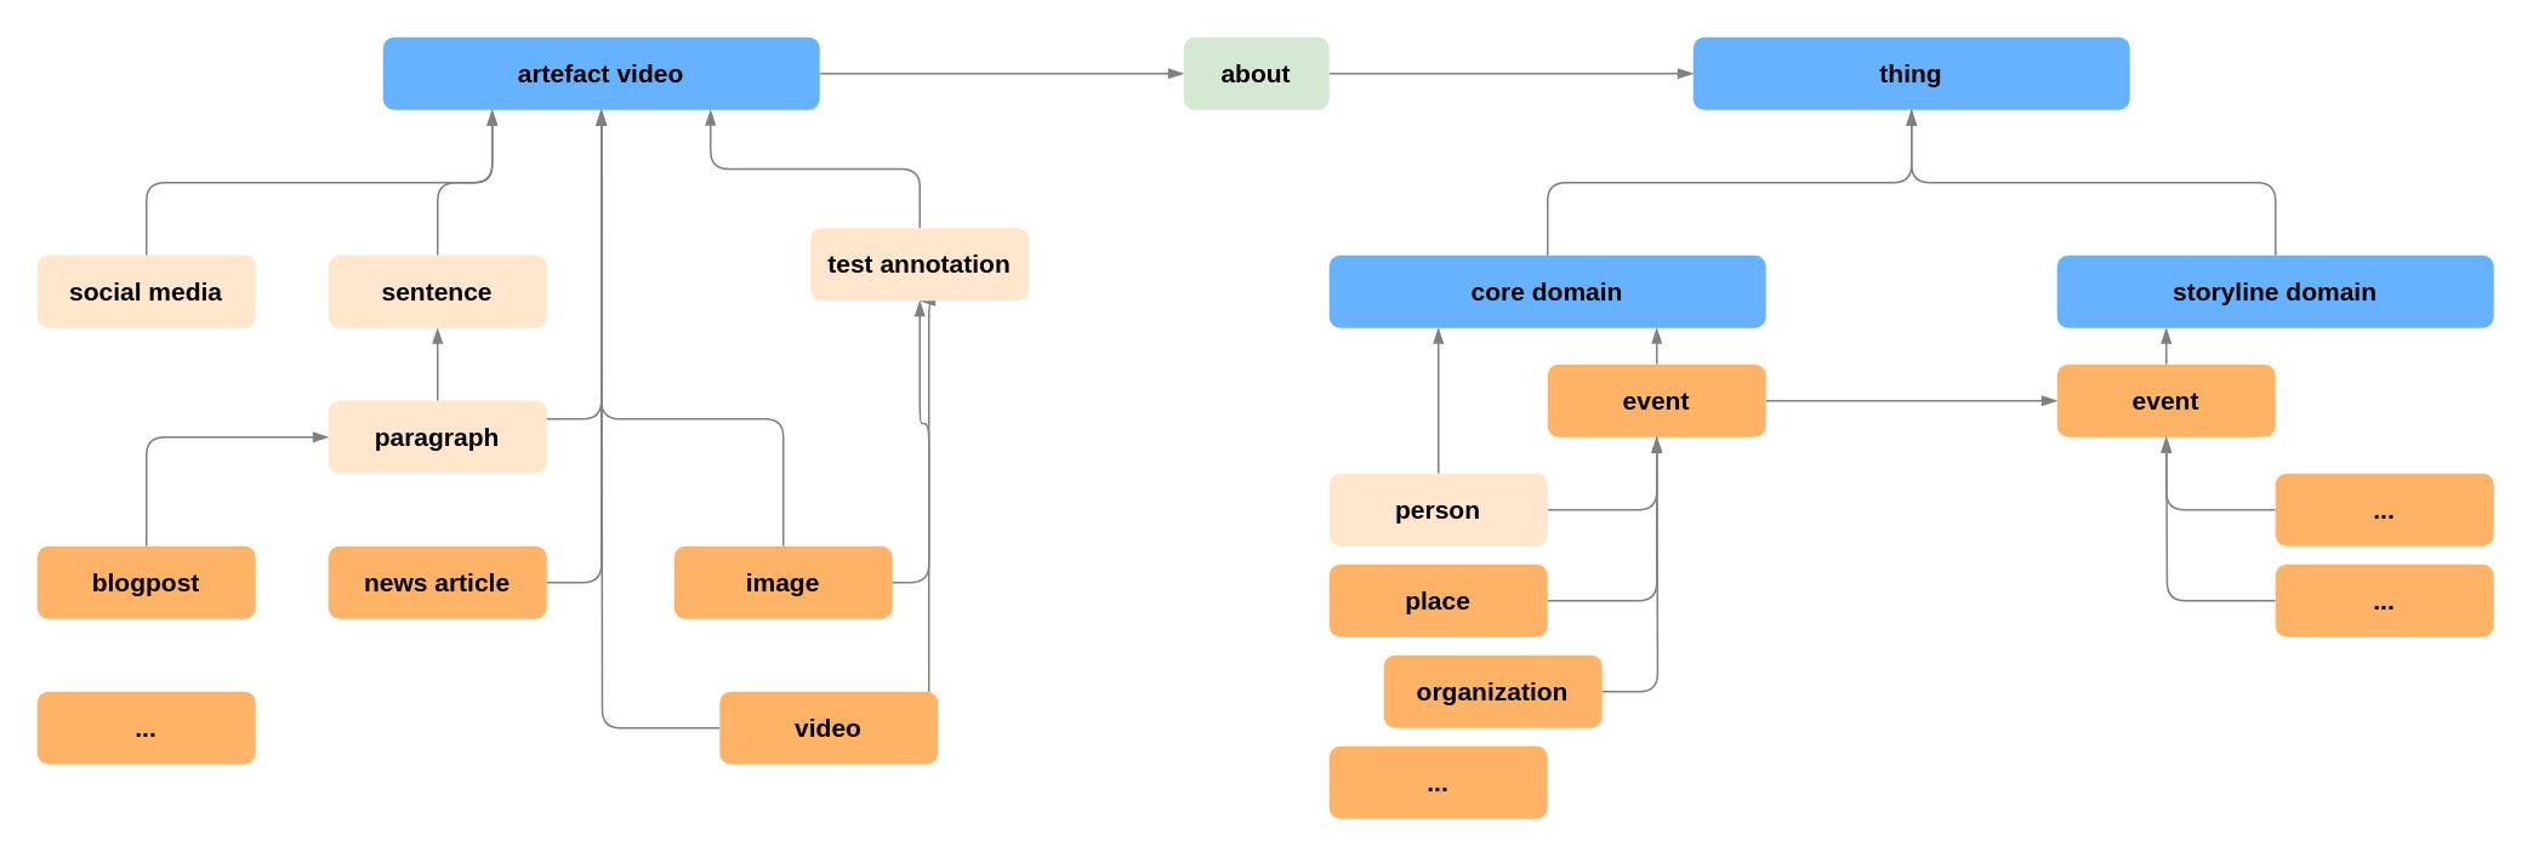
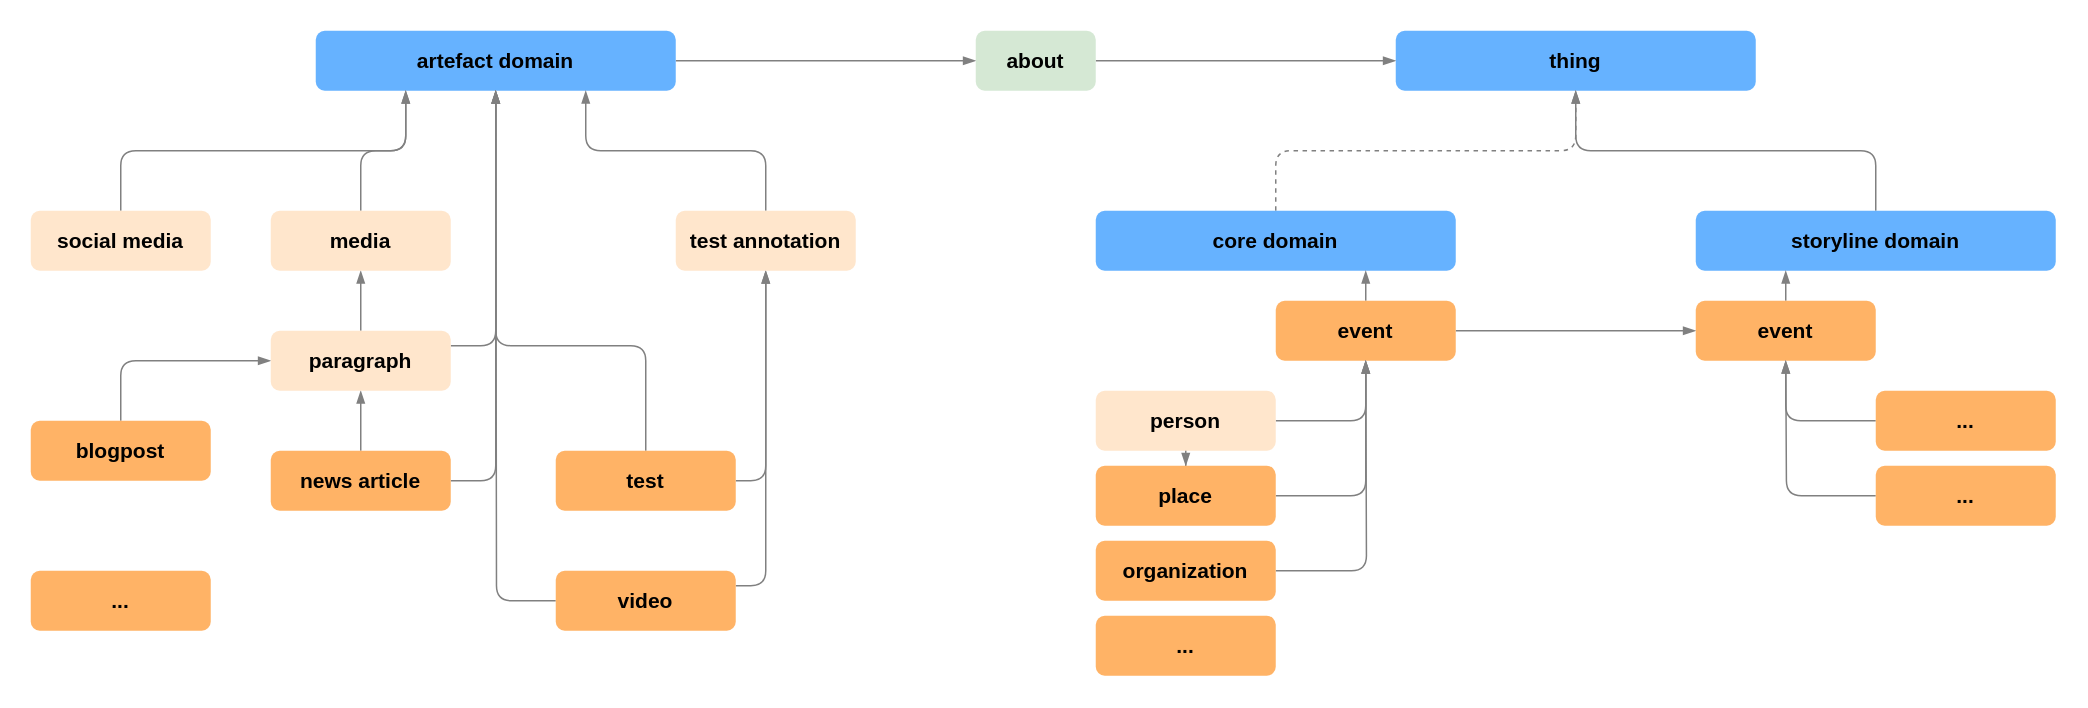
  <mxCell id="0" />
  <mxCell id="1" parent="0" />
  <mxCell id="2" style="edgeStyle=orthogonalEdgeStyle;rounded=1;orthogonalLoop=1;jettySize=auto;html=1;entryX=0;entryY=0.5;entryDx=0;entryDy=0;endArrow=blockThin;endFill=1;strokeColor=#808080;fontSize=23;" edge="1" parent="1" source="3" target="24"><mxGeometry relative="1" as="geometry" /></mxCell>
- <mxCell id="3" value="&lt;font style=&quot;font-size: 14px&quot;&gt;&lt;b&gt;artefact video&lt;/b&gt;&lt;br&gt;&lt;/font&gt;" style="rounded=1;whiteSpace=wrap;html=1;strokeColor=none;fillColor=#66B2FF;" vertex="1" parent="1"><mxGeometry x="210" y="20" width="240" height="40" as="geometry" /></mxCell>
+ <mxCell id="3" value="&lt;font style=&quot;font-size: 14px&quot;&gt;&lt;b&gt;artefact domain&lt;/b&gt;&lt;br&gt;&lt;/font&gt;" style="rounded=1;whiteSpace=wrap;html=1;strokeColor=none;fillColor=#66B2FF;" vertex="1" parent="1"><mxGeometry x="210" y="20" width="240" height="40" as="geometry" /></mxCell>
  <mxCell id="4" style="edgeStyle=orthogonalEdgeStyle;rounded=1;orthogonalLoop=1;jettySize=auto;html=1;entryX=0;entryY=0.5;entryDx=0;entryDy=0;endArrow=blockThin;endFill=1;strokeColor=#808080;fontSize=23;exitX=0.5;exitY=0;exitDx=0;exitDy=0;" edge="1" parent="1" source="5" target="17"><mxGeometry relative="1" as="geometry" /></mxCell>
- <mxCell id="5" value="&lt;font style=&quot;font-size: 14px&quot;&gt;&lt;b&gt;blogpost&lt;/b&gt;&lt;br&gt;&lt;/font&gt;" style="rounded=1;whiteSpace=wrap;html=1;strokeColor=none;fillColor=#FFB366;" vertex="1" parent="1"><mxGeometry x="20" y="300" width="120" height="40" as="geometry" /></mxCell>
+ <mxCell id="5" value="&lt;font style=&quot;font-size: 14px&quot;&gt;&lt;b&gt;blogpost&lt;/b&gt;&lt;br&gt;&lt;/font&gt;" style="rounded=1;whiteSpace=wrap;html=1;strokeColor=none;fillColor=#FFB366;" vertex="1" parent="1"><mxGeometry x="20" y="280" width="120" height="40" as="geometry" /></mxCell>
+ <mxCell id="6" style="edgeStyle=orthogonalEdgeStyle;rounded=1;orthogonalLoop=1;jettySize=auto;html=1;entryX=0.5;entryY=1;entryDx=0;entryDy=0;endArrow=blockThin;endFill=1;strokeColor=#808080;fontSize=23;" edge="1" parent="1" source="8" target="17"><mxGeometry relative="1" as="geometry" /></mxCell>
  <mxCell id="7" style="edgeStyle=orthogonalEdgeStyle;rounded=1;orthogonalLoop=1;jettySize=auto;html=1;entryX=0.5;entryY=1;entryDx=0;entryDy=0;endArrow=blockThin;endFill=1;strokeColor=#808080;fontSize=23;" edge="1" parent="1" source="8" target="3"><mxGeometry relative="1" as="geometry"><Array as="points"><mxPoint x="330" y="320" /></Array></mxGeometry></mxCell>
  <mxCell id="8" value="&lt;font style=&quot;font-size: 14px&quot;&gt;&lt;b&gt;news article&lt;/b&gt;&lt;br&gt;&lt;/font&gt;" style="rounded=1;whiteSpace=wrap;html=1;strokeColor=none;fillColor=#FFB366;" vertex="1" parent="1"><mxGeometry x="180" y="300" width="120" height="40" as="geometry" /></mxCell>
  <mxCell id="9" style="edgeStyle=orthogonalEdgeStyle;rounded=1;orthogonalLoop=1;jettySize=auto;html=1;endArrow=blockThin;endFill=1;strokeColor=#808080;fontSize=23;" edge="1" parent="1" source="11"><mxGeometry relative="1" as="geometry"><mxPoint x="330" y="60" as="targetPoint" /><Array as="points"><mxPoint x="430" y="230" /><mxPoint x="330" y="230" /><mxPoint x="330" y="60" /></Array></mxGeometry></mxCell>
  <mxCell id="10" style="edgeStyle=orthogonalEdgeStyle;rounded=1;orthogonalLoop=1;jettySize=auto;html=1;entryX=0.5;entryY=1;entryDx=0;entryDy=0;endArrow=blockThin;endFill=1;strokeColor=#808080;fontSize=23;exitX=1;exitY=0.5;exitDx=0;exitDy=0;" edge="1" parent="1" source="11" target="21"><mxGeometry relative="1" as="geometry" /></mxCell>
- <mxCell id="11" value="&lt;font style=&quot;font-size: 14px&quot;&gt;&lt;b&gt;image&lt;/b&gt;&lt;br&gt;&lt;/font&gt;" style="rounded=1;whiteSpace=wrap;html=1;strokeColor=none;fillColor=#FFB366;" vertex="1" parent="1"><mxGeometry x="370" y="300" width="120" height="40" as="geometry" /></mxCell>
+ <mxCell id="11" value="&lt;font style=&quot;font-size: 14px&quot;&gt;&lt;b&gt;test&lt;/b&gt;&lt;br&gt;&lt;/font&gt;" style="rounded=1;whiteSpace=wrap;html=1;strokeColor=none;fillColor=#FFB366;" vertex="1" parent="1"><mxGeometry x="370" y="300" width="120" height="40" as="geometry" /></mxCell>
  <mxCell id="12" style="edgeStyle=orthogonalEdgeStyle;rounded=1;orthogonalLoop=1;jettySize=auto;html=1;endArrow=blockThin;endFill=1;strokeColor=#808080;fontSize=23;entryX=0.5;entryY=1;entryDx=0;entryDy=0;" edge="1" parent="1" source="14" target="21"><mxGeometry relative="1" as="geometry"><mxPoint x="510" y="220" as="targetPoint" /><Array as="points"><mxPoint x="510" y="390" /></Array></mxGeometry></mxCell>
  <mxCell id="13" style="edgeStyle=orthogonalEdgeStyle;rounded=1;orthogonalLoop=1;jettySize=auto;html=1;endArrow=blockThin;endFill=1;strokeColor=#808080;fontSize=23;" edge="1" parent="1" source="14"><mxGeometry relative="1" as="geometry"><mxPoint x="330" y="60" as="targetPoint" /></mxGeometry></mxCell>
- <mxCell id="14" value="&lt;font style=&quot;font-size: 14px&quot;&gt;&lt;b&gt;video&lt;/b&gt;&lt;br&gt;&lt;/font&gt;" style="rounded=1;whiteSpace=wrap;html=1;strokeColor=none;fillColor=#FFB366;" vertex="1" parent="1"><mxGeometry x="395" y="380" width="120" height="40" as="geometry" /></mxCell>
+ <mxCell id="14" value="&lt;font style=&quot;font-size: 14px&quot;&gt;&lt;b&gt;video&lt;/b&gt;&lt;br&gt;&lt;/font&gt;" style="rounded=1;whiteSpace=wrap;html=1;strokeColor=none;fillColor=#FFB366;" vertex="1" parent="1"><mxGeometry x="370" y="380" width="120" height="40" as="geometry" /></mxCell>
  <mxCell id="15" style="edgeStyle=orthogonalEdgeStyle;rounded=1;orthogonalLoop=1;jettySize=auto;html=1;exitX=0.5;exitY=0;exitDx=0;exitDy=0;entryX=0.5;entryY=1;entryDx=0;entryDy=0;endArrow=blockThin;endFill=1;strokeColor=#808080;fontSize=23;" edge="1" parent="1" source="17" target="19"><mxGeometry relative="1" as="geometry" /></mxCell>
  <mxCell id="16" style="edgeStyle=orthogonalEdgeStyle;rounded=1;orthogonalLoop=1;jettySize=auto;html=1;exitX=1;exitY=0.25;exitDx=0;exitDy=0;entryX=0.5;entryY=1;entryDx=0;entryDy=0;endArrow=blockThin;endFill=1;strokeColor=#808080;fontSize=23;" edge="1" parent="1" source="17" target="3"><mxGeometry relative="1" as="geometry" /></mxCell>
  <mxCell id="17" value="&lt;font style=&quot;font-size: 14px&quot;&gt;&lt;b&gt;paragraph&lt;/b&gt;&lt;br&gt;&lt;/font&gt;" style="rounded=1;whiteSpace=wrap;html=1;fillColor=#ffe6cc;strokeColor=none;" vertex="1" parent="1"><mxGeometry x="180" y="220" width="120" height="40" as="geometry" /></mxCell>
  <mxCell id="18" style="edgeStyle=orthogonalEdgeStyle;rounded=1;orthogonalLoop=1;jettySize=auto;html=1;entryX=0.25;entryY=1;entryDx=0;entryDy=0;endArrow=blockThin;endFill=1;strokeColor=#808080;fontSize=23;" edge="1" parent="1" source="19" target="3"><mxGeometry relative="1" as="geometry" /></mxCell>
- <mxCell id="19" value="&lt;font style=&quot;font-size: 14px&quot;&gt;&lt;b&gt;sentence&lt;/b&gt;&lt;br&gt;&lt;/font&gt;" style="rounded=1;whiteSpace=wrap;html=1;fillColor=#ffe6cc;strokeColor=none;" vertex="1" parent="1"><mxGeometry x="180" y="140" width="120" height="40" as="geometry" /></mxCell>
+ <mxCell id="19" value="&lt;font style=&quot;font-size: 14px&quot;&gt;&lt;b&gt;media&lt;/b&gt;&lt;br&gt;&lt;/font&gt;" style="rounded=1;whiteSpace=wrap;html=1;fillColor=#ffe6cc;strokeColor=none;" vertex="1" parent="1"><mxGeometry x="180" y="140" width="120" height="40" as="geometry" /></mxCell>
  <mxCell id="20" style="edgeStyle=orthogonalEdgeStyle;rounded=1;orthogonalLoop=1;jettySize=auto;html=1;entryX=0.75;entryY=1;entryDx=0;entryDy=0;endArrow=blockThin;endFill=1;strokeColor=#808080;fontSize=23;" edge="1" parent="1" source="21" target="3"><mxGeometry relative="1" as="geometry" /></mxCell>
- <mxCell id="21" value="&lt;font style=&quot;font-size: 14px&quot;&gt;&lt;b&gt;test annotation&lt;/b&gt;&lt;br&gt;&lt;/font&gt;" style="rounded=1;whiteSpace=wrap;html=1;fillColor=#ffe6cc;strokeColor=none;" vertex="1" parent="1"><mxGeometry x="445" y="125" width="120" height="40" as="geometry" /></mxCell>
+ <mxCell id="21" value="&lt;font style=&quot;font-size: 14px&quot;&gt;&lt;b&gt;test annotation&lt;/b&gt;&lt;br&gt;&lt;/font&gt;" style="rounded=1;whiteSpace=wrap;html=1;fillColor=#ffe6cc;strokeColor=none;" vertex="1" parent="1"><mxGeometry x="450" y="140" width="120" height="40" as="geometry" /></mxCell>
  <mxCell id="22" value="&lt;font style=&quot;font-size: 14px&quot;&gt;&lt;b&gt;...&lt;/b&gt;&lt;br&gt;&lt;/font&gt;" style="rounded=1;whiteSpace=wrap;html=1;strokeColor=none;fillColor=#FFB366;" vertex="1" parent="1"><mxGeometry x="20" y="380" width="120" height="40" as="geometry" /></mxCell>
  <mxCell id="23" style="edgeStyle=orthogonalEdgeStyle;rounded=1;orthogonalLoop=1;jettySize=auto;html=1;entryX=0;entryY=0.5;entryDx=0;entryDy=0;endArrow=blockThin;endFill=1;strokeColor=#808080;fontSize=23;" edge="1" parent="1" source="24" target="25"><mxGeometry relative="1" as="geometry" /></mxCell>
  <mxCell id="24" value="&lt;font&gt;&lt;b style=&quot;font-family: &amp;#34;helvetica&amp;#34;&quot;&gt;&lt;font style=&quot;font-size: 14px&quot;&gt;about&lt;/font&gt;&lt;/b&gt;&lt;br&gt;&lt;/font&gt;" style="rounded=1;whiteSpace=wrap;html=1;fillColor=#d5e8d4;strokeColor=none;" vertex="1" parent="1"><mxGeometry x="650" y="20" width="80" height="40" as="geometry" /></mxCell>
  <mxCell id="25" value="&lt;font style=&quot;font-size: 14px&quot;&gt;&lt;b&gt;thing&lt;/b&gt;&lt;br&gt;&lt;/font&gt;" style="rounded=1;whiteSpace=wrap;html=1;strokeColor=none;fillColor=#66B2FF;" vertex="1" parent="1"><mxGeometry x="930" y="20" width="240" height="40" as="geometry" /></mxCell>
- <mxCell id="26" style="edgeStyle=orthogonalEdgeStyle;rounded=1;orthogonalLoop=1;jettySize=auto;html=1;entryX=0.5;entryY=1;entryDx=0;entryDy=0;endArrow=blockThin;endFill=1;strokeColor=#808080;fontSize=23;" edge="1" parent="1" source="27" target="25"><mxGeometry relative="1" as="geometry" /></mxCell>
+ <mxCell id="26" style="edgeStyle=orthogonalEdgeStyle;rounded=1;orthogonalLoop=1;jettySize=auto;html=1;entryX=0.5;entryY=1;entryDx=0;entryDy=0;endArrow=blockThin;endFill=1;strokeColor=#808080;fontSize=23;dashed=1;" edge="1" parent="1" source="27" target="25"><mxGeometry relative="1" as="geometry" /></mxCell>
  <mxCell id="27" value="&lt;font style=&quot;font-size: 14px&quot;&gt;&lt;b&gt;core domain&lt;/b&gt;&lt;br&gt;&lt;/font&gt;" style="rounded=1;whiteSpace=wrap;html=1;strokeColor=none;fillColor=#66B2FF;" vertex="1" parent="1"><mxGeometry x="730" y="140" width="240" height="40" as="geometry" /></mxCell>
  <mxCell id="28" style="edgeStyle=orthogonalEdgeStyle;rounded=1;orthogonalLoop=1;jettySize=auto;html=1;endArrow=blockThin;endFill=1;strokeColor=#808080;fontSize=23;" edge="1" parent="1" source="29"><mxGeometry relative="1" as="geometry"><mxPoint x="1050" y="60" as="targetPoint" /><Array as="points"><mxPoint x="1250" y="100" /><mxPoint x="1050" y="100" /></Array></mxGeometry></mxCell>
  <mxCell id="29" value="&lt;font style=&quot;font-size: 14px&quot;&gt;&lt;b&gt;storyline domain&lt;/b&gt;&lt;br&gt;&lt;/font&gt;" style="rounded=1;whiteSpace=wrap;html=1;strokeColor=none;fillColor=#66B2FF;" vertex="1" parent="1"><mxGeometry x="1130" y="140" width="240" height="40" as="geometry" /></mxCell>
  <mxCell id="30" style="edgeStyle=orthogonalEdgeStyle;rounded=1;orthogonalLoop=1;jettySize=auto;html=1;entryX=0;entryY=0.5;entryDx=0;entryDy=0;endArrow=blockThin;endFill=1;strokeColor=#808080;fontSize=23;" edge="1" parent="1" source="32" target="34"><mxGeometry relative="1" as="geometry" /></mxCell>
  <mxCell id="31" style="edgeStyle=orthogonalEdgeStyle;rounded=1;orthogonalLoop=1;jettySize=auto;html=1;exitX=0.5;exitY=0;exitDx=0;exitDy=0;entryX=0.75;entryY=1;entryDx=0;entryDy=0;endArrow=blockThin;endFill=1;strokeColor=#808080;fontSize=23;" edge="1" parent="1" source="32" target="27"><mxGeometry relative="1" as="geometry" /></mxCell>
  <mxCell id="32" value="&lt;b&gt;&lt;font style=&quot;font-size: 14px&quot;&gt;event&lt;/font&gt;&lt;/b&gt;" style="rounded=1;whiteSpace=wrap;html=1;shadow=0;fillColor=#FFB366;strokeColor=none;" vertex="1" parent="1"><mxGeometry x="850" y="200" width="120" height="40" as="geometry" /></mxCell>
  <mxCell id="33" style="edgeStyle=orthogonalEdgeStyle;rounded=1;orthogonalLoop=1;jettySize=auto;html=1;exitX=0.5;exitY=0;exitDx=0;exitDy=0;entryX=0.25;entryY=1;entryDx=0;entryDy=0;endArrow=blockThin;endFill=1;strokeColor=#808080;fontSize=23;" edge="1" parent="1" source="34" target="29"><mxGeometry relative="1" as="geometry" /></mxCell>
  <mxCell id="34" value="&lt;b&gt;&lt;font style=&quot;font-size: 14px&quot;&gt;event&lt;/font&gt;&lt;/b&gt;" style="rounded=1;whiteSpace=wrap;html=1;shadow=0;fillColor=#FFB366;strokeColor=none;" vertex="1" parent="1"><mxGeometry x="1130" y="200" width="120" height="40" as="geometry" /></mxCell>
  <mxCell id="35" style="edgeStyle=orthogonalEdgeStyle;rounded=1;orthogonalLoop=1;jettySize=auto;html=1;entryX=0.5;entryY=1;entryDx=0;entryDy=0;endArrow=blockThin;endFill=1;strokeColor=#808080;fontSize=23;exitX=1;exitY=0.5;exitDx=0;exitDy=0;" edge="1" parent="1" source="37" target="32"><mxGeometry relative="1" as="geometry" /></mxCell>
- <mxCell id="36" style="edgeStyle=orthogonalEdgeStyle;rounded=1;orthogonalLoop=1;jettySize=auto;html=1;entryX=0.25;entryY=1;entryDx=0;entryDy=0;endArrow=blockThin;endFill=1;strokeColor=#808080;fontSize=23;" edge="1" parent="1" source="37" target="27"><mxGeometry relative="1" as="geometry" /></mxCell>
+ <mxCell id="36" style="edgeStyle=orthogonalEdgeStyle;rounded=1;orthogonalLoop=1;jettySize=auto;html=1;endArrow=blockThin;endFill=1;strokeColor=#808080;fontSize=23;" edge="1" parent="1" source="37" target="39"><mxGeometry relative="1" as="geometry" /></mxCell>
  <mxCell id="37" value="&lt;b&gt;&lt;font style=&quot;font-size: 14px&quot;&gt;person&lt;/font&gt;&lt;/b&gt;" style="rounded=1;whiteSpace=wrap;html=1;shadow=0;fillColor=#ffe6cc;strokeColor=none;" vertex="1" parent="1"><mxGeometry x="730" y="260" width="120" height="40" as="geometry" /></mxCell>
  <mxCell id="38" style="edgeStyle=orthogonalEdgeStyle;rounded=1;orthogonalLoop=1;jettySize=auto;html=1;entryX=0.5;entryY=1;entryDx=0;entryDy=0;endArrow=blockThin;endFill=1;strokeColor=#808080;fontSize=23;exitX=1;exitY=0.5;exitDx=0;exitDy=0;" edge="1" parent="1" source="39" target="32"><mxGeometry relative="1" as="geometry" /></mxCell>
  <mxCell id="39" value="&lt;b&gt;&lt;font style=&quot;font-size: 14px&quot;&gt;place&lt;/font&gt;&lt;/b&gt;" style="rounded=1;whiteSpace=wrap;html=1;shadow=0;fillColor=#FFB366;strokeColor=none;" vertex="1" parent="1"><mxGeometry x="730" y="310" width="120" height="40" as="geometry" /></mxCell>
  <mxCell id="40" style="edgeStyle=orthogonalEdgeStyle;rounded=1;orthogonalLoop=1;jettySize=auto;html=1;endArrow=blockThin;endFill=1;strokeColor=#808080;fontSize=23;" edge="1" parent="1" source="41"><mxGeometry relative="1" as="geometry"><mxPoint x="910" y="240" as="targetPoint" /></mxGeometry></mxCell>
- <mxCell id="41" value="&lt;b&gt;&lt;font style=&quot;font-size: 14px&quot;&gt;organization&lt;/font&gt;&lt;/b&gt;" style="rounded=1;whiteSpace=wrap;html=1;shadow=0;fillColor=#FFB366;strokeColor=none;" vertex="1" parent="1"><mxGeometry x="760" y="360" width="120" height="40" as="geometry" /></mxCell>
+ <mxCell id="41" value="&lt;b&gt;&lt;font style=&quot;font-size: 14px&quot;&gt;organization&lt;/font&gt;&lt;/b&gt;" style="rounded=1;whiteSpace=wrap;html=1;shadow=0;fillColor=#FFB366;strokeColor=none;" vertex="1" parent="1"><mxGeometry x="730" y="360" width="120" height="40" as="geometry" /></mxCell>
  <mxCell id="42" value="&lt;b&gt;&lt;font style=&quot;font-size: 14px&quot;&gt;...&lt;/font&gt;&lt;/b&gt;" style="rounded=1;whiteSpace=wrap;html=1;shadow=0;fillColor=#FFB366;strokeColor=none;" vertex="1" parent="1"><mxGeometry x="730" y="410" width="120" height="40" as="geometry" /></mxCell>
  <mxCell id="43" style="edgeStyle=orthogonalEdgeStyle;rounded=1;orthogonalLoop=1;jettySize=auto;html=1;entryX=0.5;entryY=1;entryDx=0;entryDy=0;endArrow=blockThin;endFill=1;strokeColor=#808080;fontSize=23;exitX=0;exitY=0.5;exitDx=0;exitDy=0;" edge="1" parent="1" source="44" target="34"><mxGeometry relative="1" as="geometry" /></mxCell>
  <mxCell id="44" value="&lt;b&gt;&lt;font style=&quot;font-size: 14px&quot;&gt;...&lt;/font&gt;&lt;/b&gt;" style="rounded=1;whiteSpace=wrap;html=1;shadow=0;fillColor=#FFB366;strokeColor=none;" vertex="1" parent="1"><mxGeometry x="1250" y="260" width="120" height="40" as="geometry" /></mxCell>
  <mxCell id="45" style="edgeStyle=orthogonalEdgeStyle;rounded=1;orthogonalLoop=1;jettySize=auto;html=1;endArrow=blockThin;endFill=1;strokeColor=#808080;fontSize=23;" edge="1" parent="1" source="46"><mxGeometry relative="1" as="geometry"><mxPoint x="1190" y="240" as="targetPoint" /></mxGeometry></mxCell>
  <mxCell id="46" value="&lt;b&gt;&lt;font style=&quot;font-size: 14px&quot;&gt;...&lt;/font&gt;&lt;/b&gt;" style="rounded=1;whiteSpace=wrap;html=1;shadow=0;fillColor=#FFB366;strokeColor=none;" vertex="1" parent="1"><mxGeometry x="1250" y="310" width="120" height="40" as="geometry" /></mxCell>
  <mxCell id="47" style="edgeStyle=orthogonalEdgeStyle;rounded=1;orthogonalLoop=1;jettySize=auto;html=1;endArrow=blockThin;endFill=1;strokeColor=#808080;fontSize=23;" edge="1" parent="1" source="48"><mxGeometry relative="1" as="geometry"><mxPoint x="270" y="60" as="targetPoint" /><Array as="points"><mxPoint x="80" y="100" /><mxPoint x="270" y="100" /></Array></mxGeometry></mxCell>
  <mxCell id="48" value="&lt;font style=&quot;font-size: 14px&quot;&gt;&lt;b&gt;social media&lt;/b&gt;&lt;br&gt;&lt;/font&gt;" style="rounded=1;whiteSpace=wrap;html=1;fillColor=#ffe6cc;strokeColor=none;" vertex="1" parent="1"><mxGeometry x="20" y="140" width="120" height="40" as="geometry" /></mxCell>
